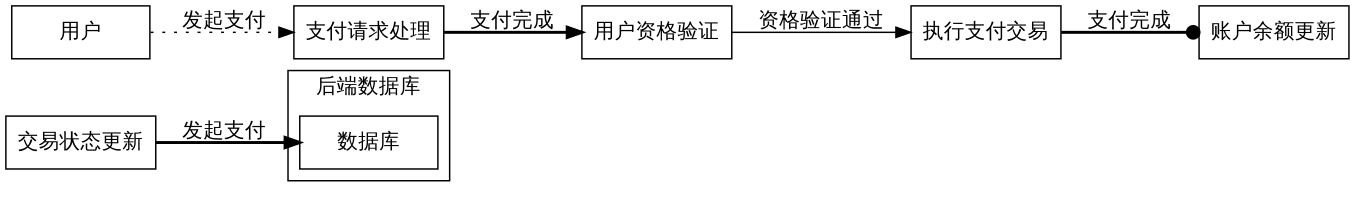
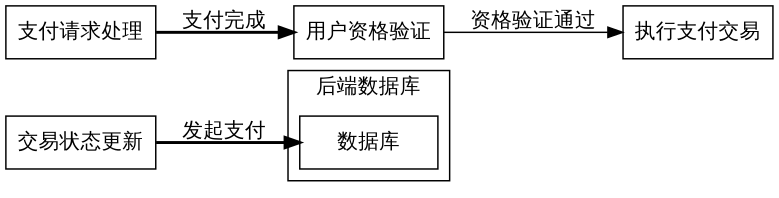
  digraph {
    compound=true
    rankdir=LR
    node [shape=box]
    edge [arrowhead=normal style=bold]
    n1 [label="数据库" width=1.3]
-   n2 [label="用户" width=1.3]
    n3 [label="支付请求处理" width=1.3]
    n4 [label="用户资格验证" width=1.3]
    n5 [label="执行支付交易" width=1.3]
-   n6 [label="账户余额更新" width=1.3]
    n7 [label="交易状态更新" width=1.3]
    subgraph cluster_1 {
      label="后端数据库"
      n1
    }
-   n2 -> n3 [label="发起支付" style=dotted]
    n3 -> n4 [label="支付完成"]
    n4 -> n5 [label="资格验证通过" style=solid]
-   n5 -> n6 [arrowhead=dot label="支付完成"]
    n7 -> n1 [label="发起支付"]
  }
